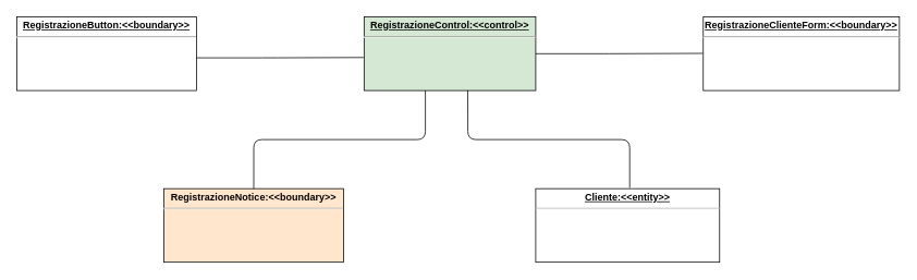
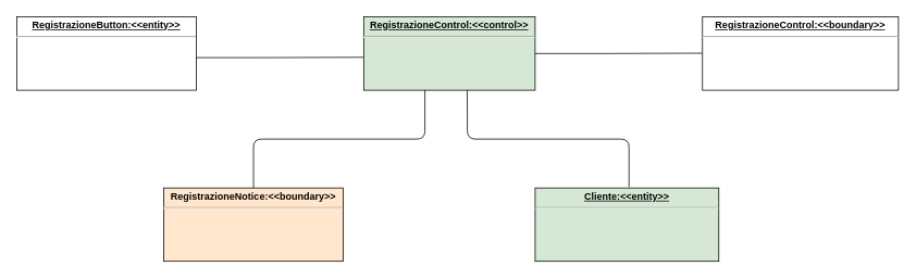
  <mxCell id="0" />
  <mxCell id="1" parent="0" />
  <mxCell id="2" value="&lt;p style=&quot;margin: 0px ; margin-top: 4px ; text-align: center ; text-decoration: underline&quot;&gt;&lt;b&gt;RegistrazioneControl:&amp;lt;&amp;lt;control&amp;gt;&amp;gt;&lt;/b&gt;&lt;/p&gt;&lt;hr&gt;&lt;p style=&quot;margin: 0px ; margin-left: 8px&quot;&gt;&lt;br&gt;&lt;/p&gt;" style="verticalAlign=top;align=left;overflow=fill;fontSize=12;fontFamily=Helvetica;html=1;fillColor=#d5e8d4;" parent="1" vertex="1"><mxGeometry x="445" y="20" width="210" height="90" as="geometry" /></mxCell>
- <mxCell id="3" value="&lt;p style=&quot;margin: 0px ; margin-top: 4px ; text-align: center ; text-decoration: underline&quot;&gt;&lt;b&gt;RegistrazioneButton:&amp;lt;&amp;lt;boundary&amp;gt;&amp;gt;&lt;/b&gt;&lt;/p&gt;&lt;hr&gt;&lt;p style=&quot;margin: 0px ; margin-left: 8px&quot;&gt;&lt;br&gt;&lt;/p&gt;" style="verticalAlign=top;align=left;overflow=fill;fontSize=12;fontFamily=Helvetica;html=1;" parent="1" vertex="1"><mxGeometry x="20" y="20" width="220" height="90" as="geometry" /></mxCell>
- <mxCell id="4" value="&lt;p style=&quot;margin: 0px ; margin-top: 4px ; text-align: center ; text-decoration: underline&quot;&gt;&lt;b&gt;RegistrazioneClienteForm:&amp;lt;&amp;lt;boundary&amp;gt;&amp;gt;&lt;/b&gt;&lt;/p&gt;&lt;hr&gt;&lt;p style=&quot;margin: 0px ; margin-left: 8px&quot;&gt;&lt;br&gt;&lt;/p&gt;" style="verticalAlign=top;align=left;overflow=fill;fontSize=12;fontFamily=Helvetica;html=1;" parent="1" vertex="1"><mxGeometry x="860" y="20" width="240" height="90" as="geometry" /></mxCell>
- <mxCell id="5" value="&lt;p style=&quot;margin: 0px ; margin-top: 4px ; text-align: center ; text-decoration: underline&quot;&gt;&lt;b&gt;Cliente:&amp;lt;&amp;lt;entity&amp;gt;&amp;gt;&lt;/b&gt;&lt;br&gt;&lt;/p&gt;&lt;hr&gt;&lt;p style=&quot;margin: 0px 0px 0px 8px&quot;&gt;&lt;br&gt;&lt;/p&gt;&lt;p style=&quot;margin: 0px 0px 0px 8px&quot;&gt;&lt;br&gt;&lt;/p&gt;" style="verticalAlign=top;align=left;overflow=fill;fontSize=12;fontFamily=Helvetica;html=1;" parent="1" vertex="1"><mxGeometry x="655" y="230" width="225" height="90" as="geometry" /></mxCell>
+ <mxCell id="3" value="&lt;p style=&quot;margin: 0px ; margin-top: 4px ; text-align: center ; text-decoration: underline&quot;&gt;&lt;b&gt;RegistrazioneButton:&amp;lt;&amp;lt;entity&amp;gt;&amp;gt;&lt;/b&gt;&lt;/p&gt;&lt;hr&gt;&lt;p style=&quot;margin: 0px ; margin-left: 8px&quot;&gt;&lt;br&gt;&lt;/p&gt;" style="verticalAlign=top;align=left;overflow=fill;fontSize=12;fontFamily=Helvetica;html=1;" parent="1" vertex="1"><mxGeometry x="20" y="20" width="220" height="90" as="geometry" /></mxCell>
+ <mxCell id="4" value="&lt;p style=&quot;margin: 0px ; margin-top: 4px ; text-align: center ; text-decoration: underline&quot;&gt;&lt;b&gt;RegistrazioneControl:&amp;lt;&amp;lt;boundary&amp;gt;&amp;gt;&lt;/b&gt;&lt;/p&gt;&lt;hr&gt;&lt;p style=&quot;margin: 0px ; margin-left: 8px&quot;&gt;&lt;br&gt;&lt;/p&gt;" style="verticalAlign=top;align=left;overflow=fill;fontSize=12;fontFamily=Helvetica;html=1;" parent="1" vertex="1"><mxGeometry x="860" y="20" width="240" height="90" as="geometry" /></mxCell>
+ <mxCell id="5" value="&lt;p style=&quot;margin: 0px ; margin-top: 4px ; text-align: center ; text-decoration: underline&quot;&gt;&lt;b&gt;Cliente:&amp;lt;&amp;lt;entity&amp;gt;&amp;gt;&lt;/b&gt;&lt;br&gt;&lt;/p&gt;&lt;hr&gt;&lt;p style=&quot;margin: 0px 0px 0px 8px&quot;&gt;&lt;br&gt;&lt;/p&gt;&lt;p style=&quot;margin: 0px 0px 0px 8px&quot;&gt;&lt;br&gt;&lt;/p&gt;" style="verticalAlign=top;align=left;overflow=fill;fontSize=12;fontFamily=Helvetica;html=1;fillColor=#d5e8d4;" parent="1" vertex="1"><mxGeometry x="655" y="230" width="225" height="90" as="geometry" /></mxCell>
  <mxCell id="6" value="&lt;p style=&quot;margin: 4px 0px 0px ; text-align: center&quot;&gt;&lt;b&gt;RegistrazioneNotice:&amp;lt;&amp;lt;boundary&amp;gt;&amp;gt;&lt;/b&gt;&lt;/p&gt;&lt;hr&gt;&lt;p style=&quot;margin: 0px 0px 0px 8px&quot;&gt;&lt;br&gt;&lt;/p&gt;" style="verticalAlign=top;align=left;overflow=fill;fontSize=12;fontFamily=Helvetica;html=1;fillColor=#ffe6cc;" parent="1" vertex="1"><mxGeometry x="200" y="230" width="220" height="90" as="geometry" /></mxCell>
  <mxCell id="7" value="" style="endArrow=none;html=1;entryX=-0.003;entryY=0.551;entryDx=0;entryDy=0;entryPerimeter=0;" parent="1" target="2" edge="1"><mxGeometry width="50" height="50" relative="1" as="geometry"><mxPoint x="240" y="70" as="sourcePoint" /><mxPoint x="440" y="70" as="targetPoint" /><Array as="points"><mxPoint x="330" y="70" /></Array></mxGeometry></mxCell>
  <mxCell id="8" value="" style="endArrow=none;html=1;entryX=-0.003;entryY=0.551;entryDx=0;entryDy=0;entryPerimeter=0;" parent="1" edge="1"><mxGeometry width="50" height="50" relative="1" as="geometry"><mxPoint x="655" y="64.99" as="sourcePoint" /><mxPoint x="859.37" y="64.58" as="targetPoint" /><Array as="points"><mxPoint x="745" y="64.99" /></Array></mxGeometry></mxCell>
  <mxCell id="9" value="" style="endArrow=none;html=1;" parent="1" edge="1"><mxGeometry width="50" height="50" relative="1" as="geometry"><mxPoint x="310" y="230" as="sourcePoint" /><mxPoint x="520" y="110" as="targetPoint" /><Array as="points"><mxPoint x="310" y="170" /><mxPoint x="520" y="170" /></Array></mxGeometry></mxCell>
  <mxCell id="10" value="" style="endArrow=none;html=1;entryX=0.604;entryY=0.998;entryDx=0;entryDy=0;entryPerimeter=0;" parent="1" target="2" edge="1"><mxGeometry width="50" height="50" relative="1" as="geometry"><mxPoint x="770" y="229" as="sourcePoint" /><mxPoint x="659.99" y="130" as="targetPoint" /><Array as="points"><mxPoint x="770" y="170" /><mxPoint x="572" y="170" /></Array></mxGeometry></mxCell>
